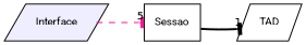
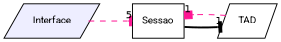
  digraph {
    compound=true
    fontname=Roboto
    rankdir=LR
    node [fontname=Roboto fontsize=10 shape=parallelogram]
    edge [arrowhead=tee color=deeppink fontname=Roboto headlabel=1 labeldistance=1.5 labelfontname=Helvetica labelfontsize=10 style=dashed]
    n1 [fillcolor="#eeeeff" label=Interface pencolor=black style=filled]
    n2 [label=Sessao shape=box]
    n3 [label=TAD]
    n1 -> n2 [headlabel=5]
    n2 -> n3 [color=black style=bold]
+   n3 -> n2 [arrowhead=box]
  }
